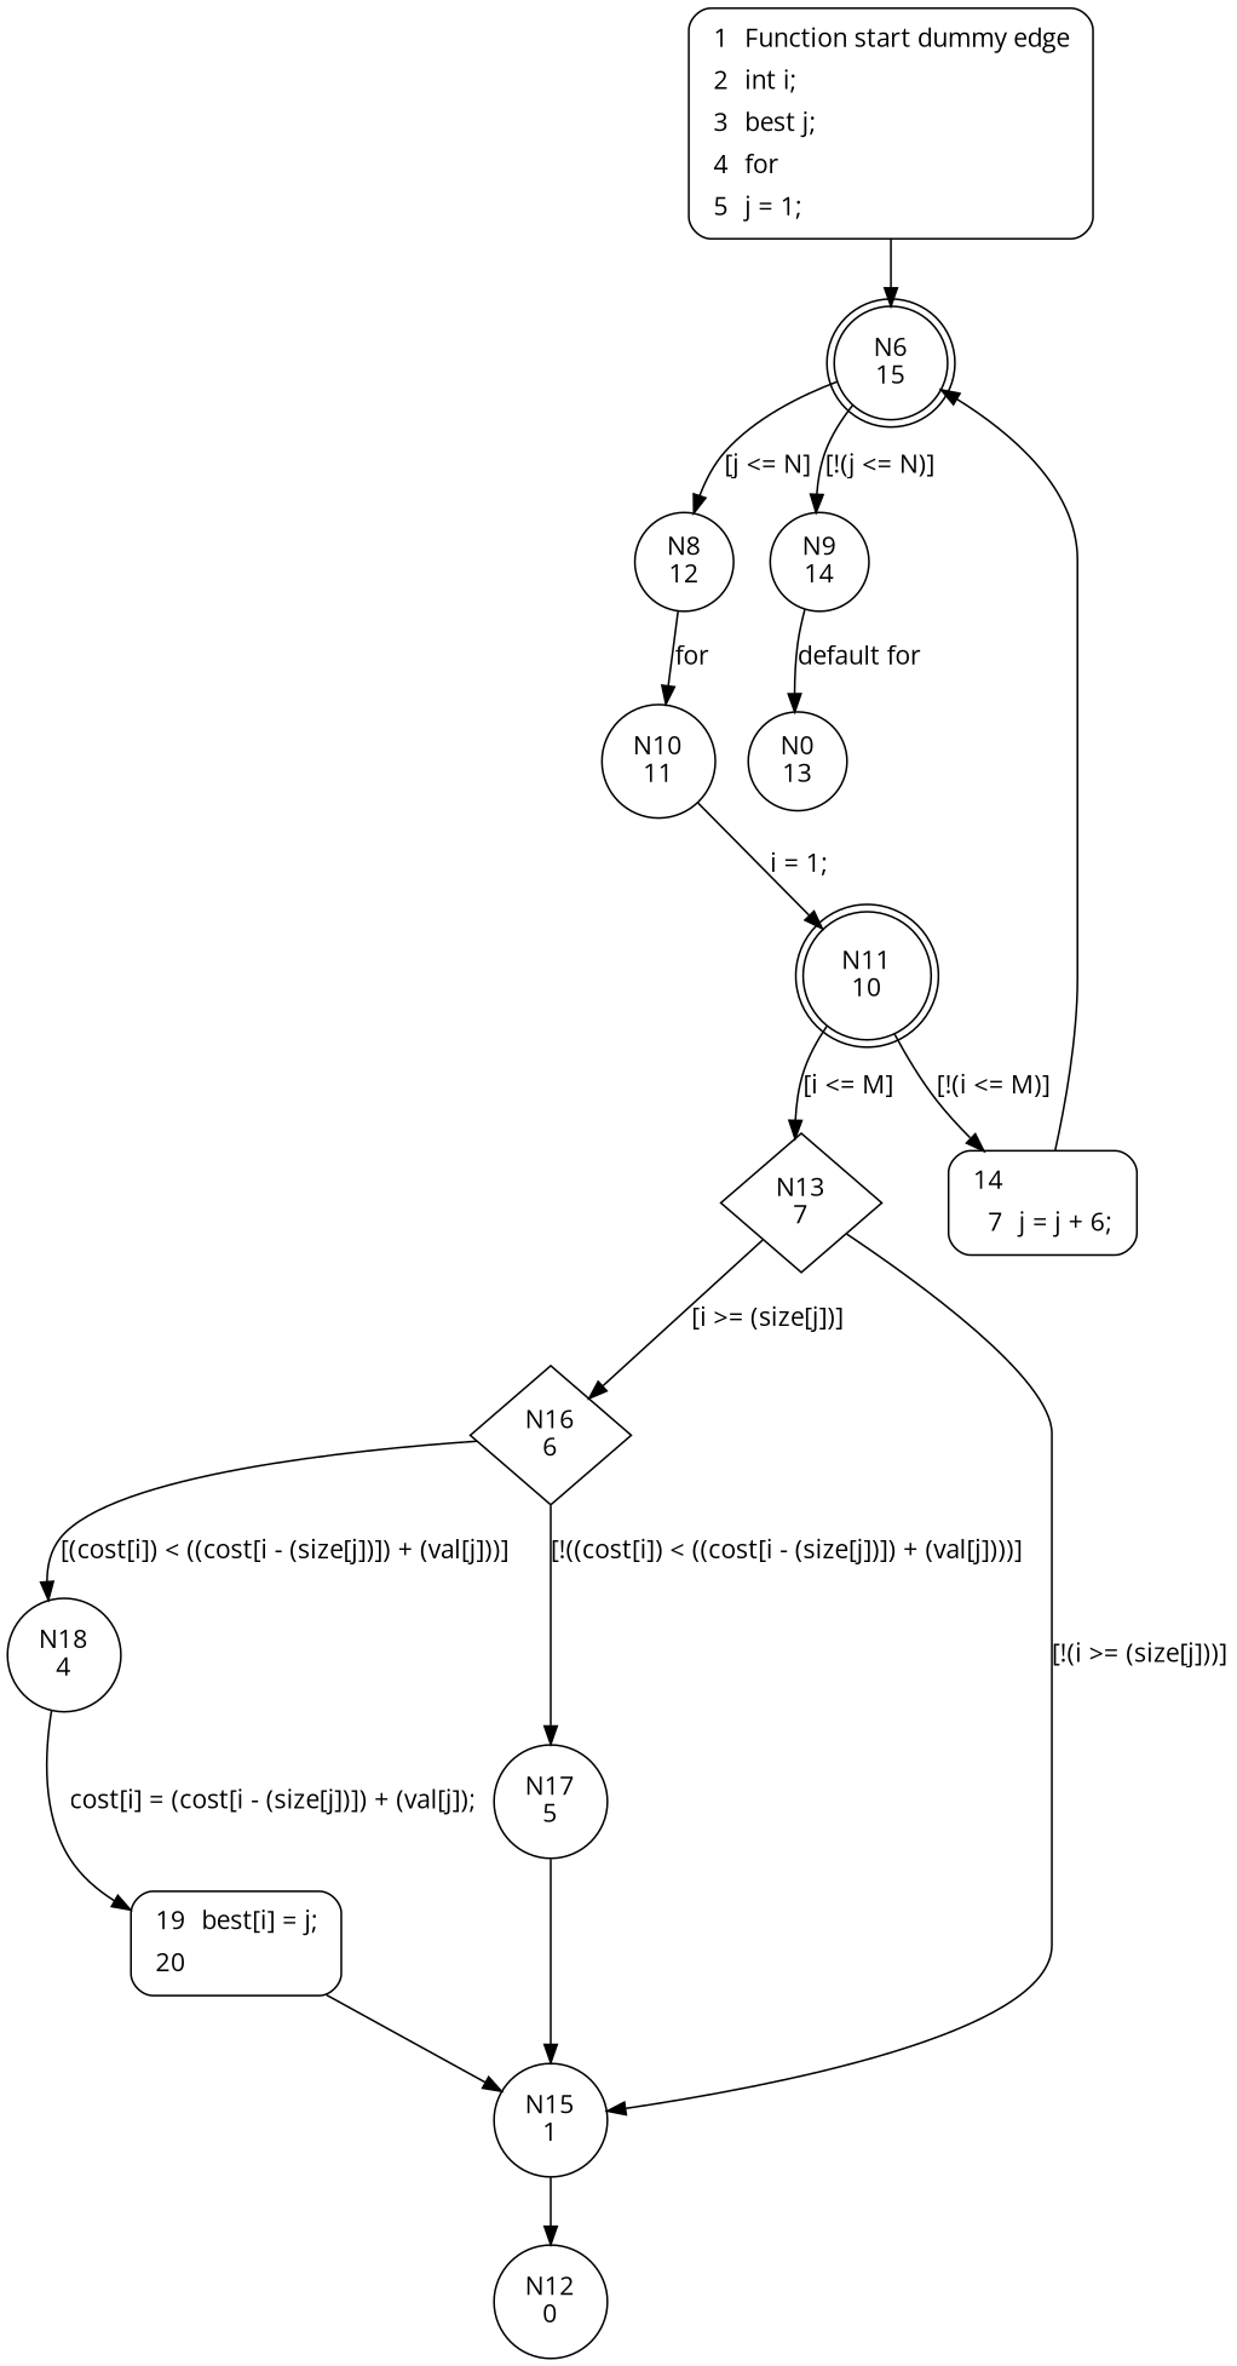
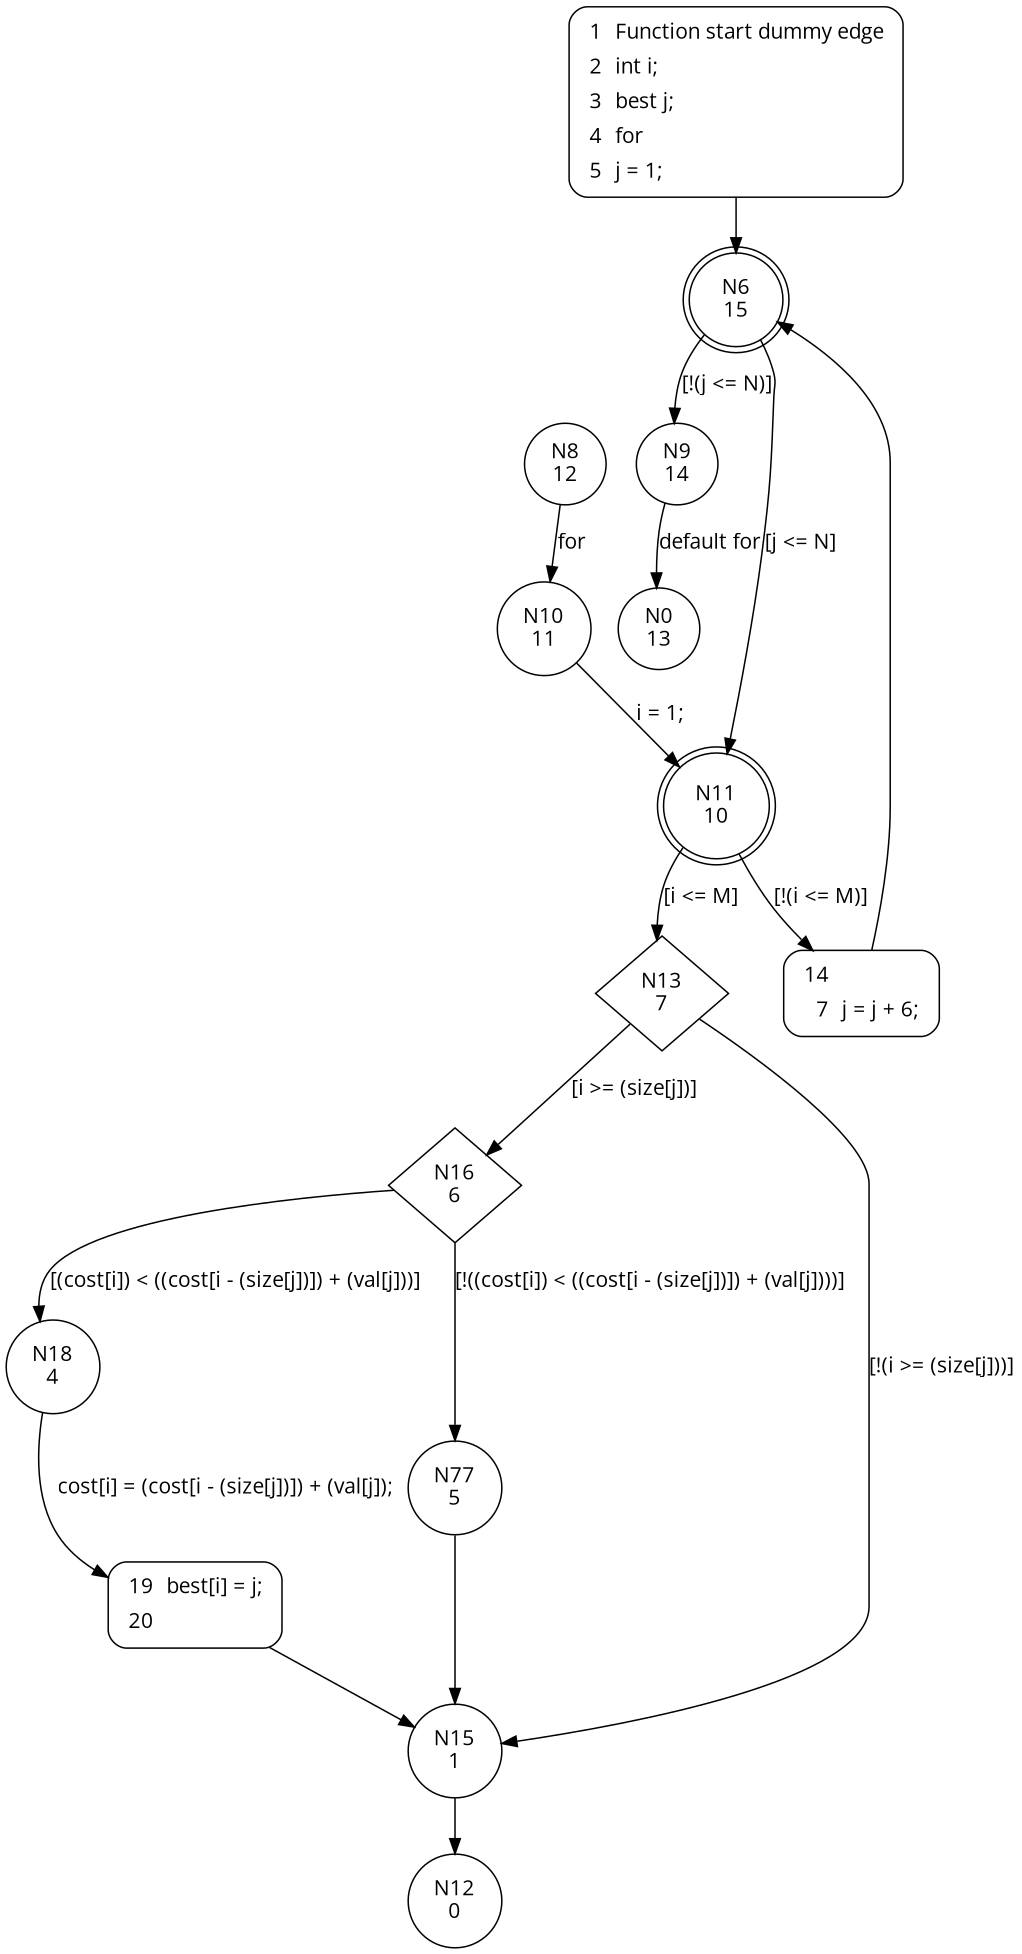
  digraph {
    fontname="Open Sans"
    node [fontname="Open Sans" shape=circle]
    edge [fontname="Open Sans"]
    n1 [label="N6\n15" shape=doublecircle]
    n2 [label="N8\n12"]
    n3 [label="N9\n14"]
    n4 [label="N10\n11"]
    n5 [label="N0\n13"]
    n6 [label="N11\n10" shape=doublecircle]
    n7 [label="N13\n7" shape=diamond]
    n8 [fillcolor=white label=<<table border="0" cellborder="0" cellpadding="3" bgcolor="white"><tr><td align="right">14</td><td align="left"></td></tr><tr><td align="right">7</td><td align="left">j = j + 6;</td></tr></table>> penwidth=1 shape=Mrecord style="filled,bold"]
    n9 [label="N16\n6" shape=diamond]
    n10 [label="N15\n1"]
    n11 [label="N18\n4"]
-   n12 [label="N17\n5"]
+   n12 [label="N77\n5"]
    n13 [label="N12\n0"]
    n14 [fillcolor=white label=<<table border="0" cellborder="0" cellpadding="3" bgcolor="white"><tr><td align="right">19</td><td align="left">best[i] = j;</td></tr><tr><td align="right">20</td><td align="left"></td></tr></table>> penwidth=1 shape=Mrecord style="filled,bold"]
    n15 [fillcolor=white label=<<table border="0" cellborder="0" cellpadding="3" bgcolor="white"><tr><td align="right">1</td><td align="left">Function start dummy edge</td></tr><tr><td align="right">2</td><td align="left">int i;</td></tr><tr><td align="right">3</td><td align="left">best j;</td></tr><tr><td align="right">4</td><td align="left">for</td></tr><tr><td align="right">5</td><td align="left">j = 1;</td></tr></table>> penwidth=1 shape=Mrecord style="filled,bold"]
-   n1 -> n2 [label="[j <= N]"]
+   n1 -> n6 [label="[j <= N]"]
    n1 -> n3 [label="[!(j <= N)]"]
    n2 -> n4 [label=for]
    n3 -> n5 [label="default for"]
    n4 -> n6 [label="i = 1;"]
    n6 -> n7 [label="[i <= M]"]
    n6 -> n8 [label="[!(i <= M)]"]
    n7 -> n9 [label="[i >= (size[j])]"]
    n7 -> n10 [label="[!(i >= (size[j]))]"]
    n8 -> n1
    n9 -> n11 [label="[(cost[i]) < ((cost[i - (size[j])]) + (val[j]))]"]
    n9 -> n12 [label="[!((cost[i]) < ((cost[i - (size[j])]) + (val[j])))]"]
    n10 -> n13
    n11 -> n14 [label="cost[i] = (cost[i - (size[j])]) + (val[j]);"]
    n12 -> n10
    n14 -> n10
    n15 -> n1
  }
